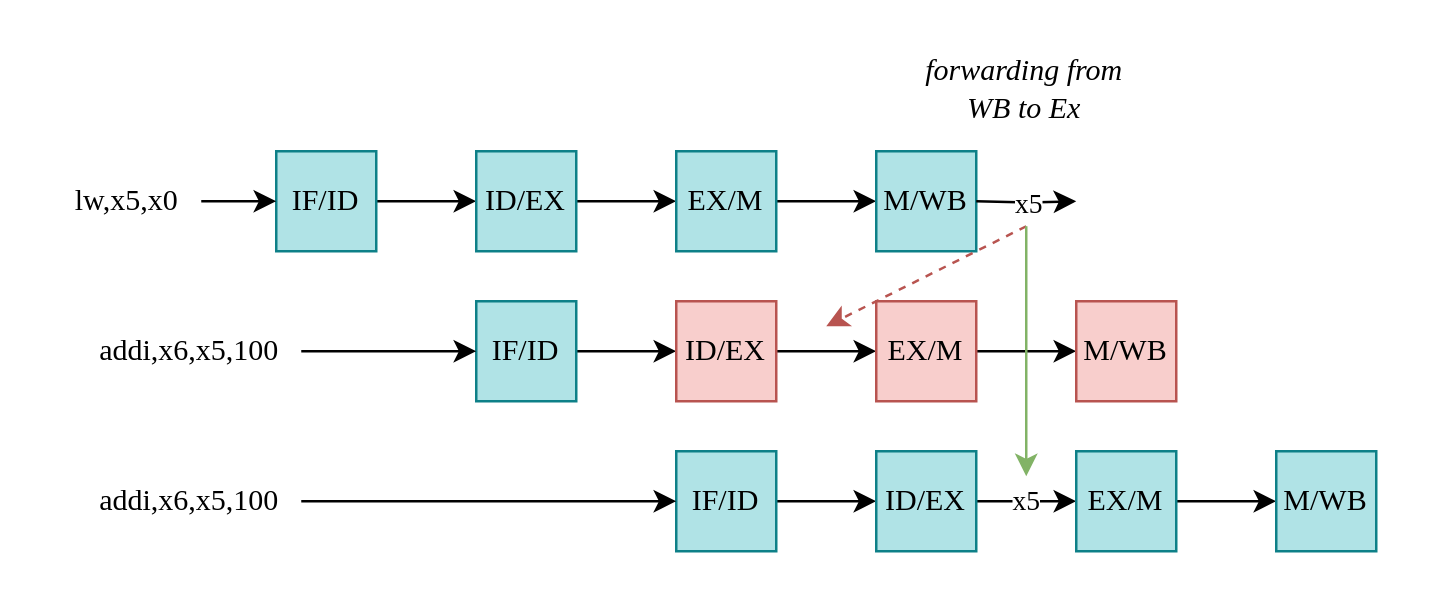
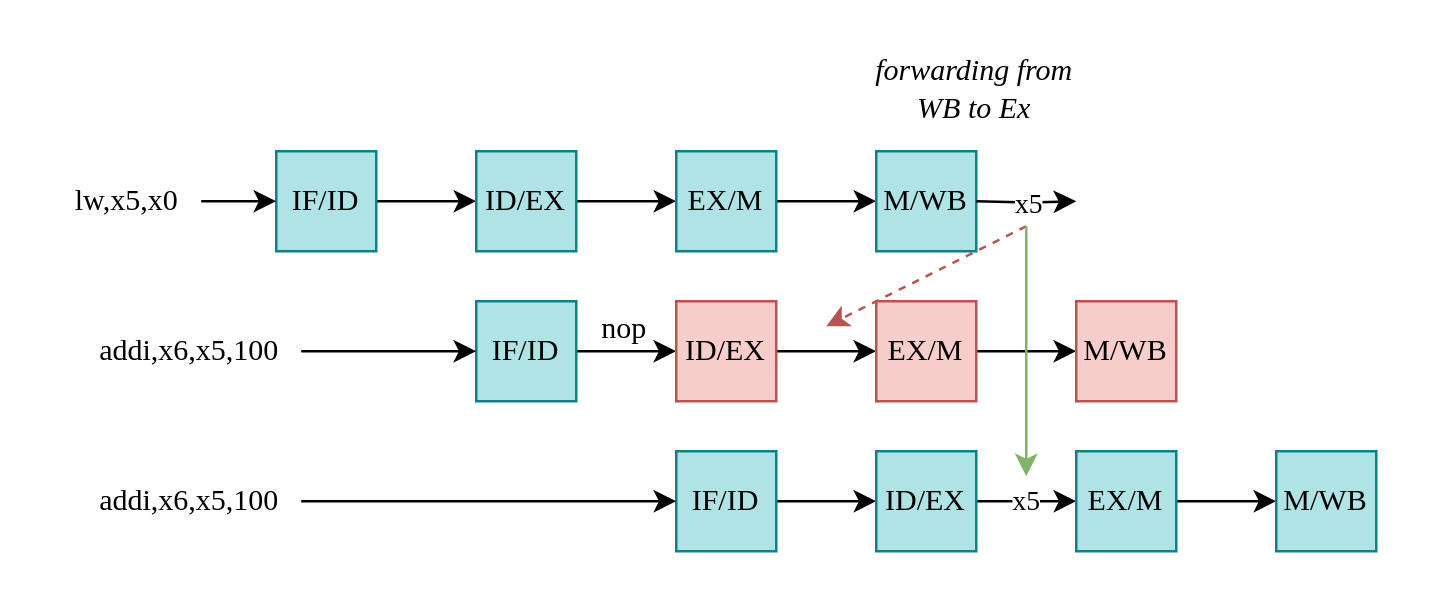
  <mxCell id="0" />
  <mxCell id="1" parent="0" />
  <mxCell id="2" value="" style="edgeStyle=orthogonalEdgeStyle;rounded=0;orthogonalLoop=1;jettySize=auto;html=1;fontFamily=Modern Computer;fontSource=https%3A%2F%2Ffonts.googleapis.com%2Fcss%3Ffamily%3DModern%2BComputer;" edge="1" parent="1" source="3" target="5"><mxGeometry relative="1" as="geometry" /></mxCell>
  <mxCell id="3" value="&lt;font face=&quot;Modern Computer&quot; data-font-src=&quot;https://fonts.googleapis.com/css?family=Modern+Computer&quot;&gt;IF/ID&lt;/font&gt;" style="whiteSpace=wrap;html=1;fillColor=#b0e3e6;strokeColor=#0e8088;" vertex="1" parent="1"><mxGeometry x="110" y="60" width="40" height="40" as="geometry" /></mxCell>
  <mxCell id="4" style="edgeStyle=orthogonalEdgeStyle;rounded=0;orthogonalLoop=1;jettySize=auto;html=1;entryX=0;entryY=0.5;entryDx=0;entryDy=0;fontFamily=Modern Computer;fontSource=https%3A%2F%2Ffonts.googleapis.com%2Fcss%3Ffamily%3DModern%2BComputer;" edge="1" parent="1" source="5" target="7"><mxGeometry relative="1" as="geometry" /></mxCell>
  <mxCell id="5" value="&lt;font face=&quot;Modern Computer&quot; data-font-src=&quot;https://fonts.googleapis.com/css?family=Modern+Computer&quot;&gt;ID/EX&lt;/font&gt;" style="whiteSpace=wrap;html=1;fillColor=#b0e3e6;strokeColor=#0e8088;" vertex="1" parent="1"><mxGeometry x="190" y="60" width="40" height="40" as="geometry" /></mxCell>
  <mxCell id="6" style="edgeStyle=orthogonalEdgeStyle;rounded=0;orthogonalLoop=1;jettySize=auto;html=1;entryX=0;entryY=0.5;entryDx=0;entryDy=0;fontFamily=Modern Computer;fontSource=https%3A%2F%2Ffonts.googleapis.com%2Fcss%3Ffamily%3DModern%2BComputer;" edge="1" parent="1" source="7" target="8"><mxGeometry relative="1" as="geometry" /></mxCell>
  <mxCell id="7" value="&lt;font face=&quot;Modern Computer&quot;&gt;EX/M&lt;/font&gt;" style="whiteSpace=wrap;html=1;fillColor=#b0e3e6;strokeColor=#0e8088;" vertex="1" parent="1"><mxGeometry x="270" y="60" width="40" height="40" as="geometry" /></mxCell>
  <mxCell id="8" value="&lt;font face=&quot;Modern Computer&quot;&gt;M/WB&lt;/font&gt;" style="whiteSpace=wrap;html=1;fillColor=#b0e3e6;strokeColor=#0e8088;" vertex="1" parent="1"><mxGeometry x="350" y="60" width="40" height="40" as="geometry" /></mxCell>
  <mxCell id="9" style="edgeStyle=orthogonalEdgeStyle;rounded=0;orthogonalLoop=1;jettySize=auto;html=1;entryX=0;entryY=0.5;entryDx=0;entryDy=0;fontFamily=Modern Computer;fontSource=https%3A%2F%2Ffonts.googleapis.com%2Fcss%3Ffamily%3DModern%2BComputer;" edge="1" parent="1" source="10" target="3"><mxGeometry relative="1" as="geometry" /></mxCell>
  <mxCell id="10" value="lw,x5,x0" style="text;html=1;align=center;verticalAlign=middle;resizable=0;points=[];autosize=1;fontFamily=Modern Computer;" vertex="1" parent="1"><mxGeometry x="20" y="70" width="60" height="20" as="geometry" /></mxCell>
  <mxCell id="11" style="edgeStyle=orthogonalEdgeStyle;rounded=0;orthogonalLoop=1;jettySize=auto;html=1;fontFamily=Modern Computer;fontSource=https%3A%2F%2Ffonts.googleapis.com%2Fcss%3Ffamily%3DModern%2BComputer;" edge="1" parent="1" source="12" target="14"><mxGeometry relative="1" as="geometry" /></mxCell>
  <mxCell id="12" value="&lt;font face=&quot;Modern Computer&quot; data-font-src=&quot;https://fonts.googleapis.com/css?family=Modern+Computer&quot;&gt;IF/ID&lt;/font&gt;" style="whiteSpace=wrap;html=1;fillColor=#b0e3e6;strokeColor=#0e8088;" vertex="1" parent="1"><mxGeometry x="190" y="120" width="40" height="40" as="geometry" /></mxCell>
  <mxCell id="13" style="edgeStyle=orthogonalEdgeStyle;rounded=0;orthogonalLoop=1;jettySize=auto;html=1;entryX=0;entryY=0.5;entryDx=0;entryDy=0;fontFamily=Modern Computer;fontSource=https%3A%2F%2Ffonts.googleapis.com%2Fcss%3Ffamily%3DModern%2BComputer;" edge="1" parent="1" source="14" target="16"><mxGeometry relative="1" as="geometry" /></mxCell>
  <mxCell id="14" value="&lt;font face=&quot;Modern Computer&quot; data-font-src=&quot;https://fonts.googleapis.com/css?family=Modern+Computer&quot;&gt;ID/EX&lt;/font&gt;" style="whiteSpace=wrap;html=1;fillColor=#f8cecc;strokeColor=#b85450;" vertex="1" parent="1"><mxGeometry x="270" y="120" width="40" height="40" as="geometry" /></mxCell>
  <mxCell id="15" style="edgeStyle=orthogonalEdgeStyle;rounded=0;orthogonalLoop=1;jettySize=auto;html=1;fontFamily=Modern Computer;fontSource=https%3A%2F%2Ffonts.googleapis.com%2Fcss%3Ffamily%3DModern%2BComputer;" edge="1" parent="1" source="16" target="17"><mxGeometry relative="1" as="geometry" /></mxCell>
  <mxCell id="16" value="&lt;font face=&quot;Modern Computer&quot;&gt;EX/M&lt;/font&gt;" style="whiteSpace=wrap;html=1;fillColor=#f8cecc;strokeColor=#b85450;" vertex="1" parent="1"><mxGeometry x="350" y="120" width="40" height="40" as="geometry" /></mxCell>
  <mxCell id="17" value="&lt;font face=&quot;Modern Computer&quot;&gt;M/WB&lt;/font&gt;" style="whiteSpace=wrap;html=1;fillColor=#f8cecc;strokeColor=#b85450;" vertex="1" parent="1"><mxGeometry x="430" y="120" width="40" height="40" as="geometry" /></mxCell>
  <mxCell id="18" style="edgeStyle=orthogonalEdgeStyle;rounded=0;orthogonalLoop=1;jettySize=auto;html=1;fontFamily=Modern Computer;fontSource=https%3A%2F%2Ffonts.googleapis.com%2Fcss%3Ffamily%3DModern%2BComputer;entryX=0;entryY=0.5;entryDx=0;entryDy=0;" edge="1" parent="1" source="19" target="12"><mxGeometry relative="1" as="geometry"><mxPoint x="160" y="140" as="targetPoint" /></mxGeometry></mxCell>
  <mxCell id="19" value="addi,x6,x5,100" style="text;html=1;align=center;verticalAlign=middle;resizable=0;points=[];autosize=1;fontFamily=Modern Computer;" vertex="1" parent="1"><mxGeometry x="30" y="130" width="90" height="20" as="geometry" /></mxCell>
  <mxCell id="20" value="x5" style="edgeStyle=orthogonalEdgeStyle;rounded=0;orthogonalLoop=1;jettySize=auto;html=1;fontFamily=Modern Computer;fontSource=https%3A%2F%2Ffonts.googleapis.com%2Fcss%3Ffamily%3DModern%2BComputer;" edge="1" parent="1"><mxGeometry relative="1" as="geometry"><mxPoint x="430" y="80" as="targetPoint" /><mxPoint x="390" y="80" as="sourcePoint" /></mxGeometry></mxCell>
  <mxCell id="21" value="" style="endArrow=classic;html=1;rounded=0;fontFamily=Modern Computer;fontSource=https%3A%2F%2Ffonts.googleapis.com%2Fcss%3Ffamily%3DModern%2BComputer;fillColor=#f8cecc;strokeColor=#b85450;dashed=1;" edge="1" parent="1"><mxGeometry width="50" height="50" relative="1" as="geometry"><mxPoint x="410" y="90" as="sourcePoint" /><mxPoint x="330" y="130" as="targetPoint" /></mxGeometry></mxCell>
  <mxCell id="22" style="edgeStyle=orthogonalEdgeStyle;rounded=0;orthogonalLoop=1;jettySize=auto;html=1;fontFamily=Modern Computer;fontSource=https%3A%2F%2Ffonts.googleapis.com%2Fcss%3Ffamily%3DModern%2BComputer;" edge="1" parent="1" source="23" target="25"><mxGeometry relative="1" as="geometry" /></mxCell>
  <mxCell id="23" value="&lt;font face=&quot;Modern Computer&quot; data-font-src=&quot;https://fonts.googleapis.com/css?family=Modern+Computer&quot;&gt;IF/ID&lt;/font&gt;" style="whiteSpace=wrap;html=1;fillColor=#b0e3e6;strokeColor=#0e8088;" vertex="1" parent="1"><mxGeometry x="270" y="180" width="40" height="40" as="geometry" /></mxCell>
  <mxCell id="24" value="x5" style="edgeStyle=orthogonalEdgeStyle;rounded=0;orthogonalLoop=1;jettySize=auto;html=1;fontFamily=Modern Computer;fontSource=https%3A%2F%2Ffonts.googleapis.com%2Fcss%3Ffamily%3DModern%2BComputer;" edge="1" parent="1" source="25" target="27"><mxGeometry relative="1" as="geometry" /></mxCell>
  <mxCell id="25" value="&lt;font face=&quot;Modern Computer&quot; data-font-src=&quot;https://fonts.googleapis.com/css?family=Modern+Computer&quot;&gt;ID/EX&lt;/font&gt;" style="whiteSpace=wrap;html=1;fillColor=#b0e3e6;strokeColor=#0e8088;" vertex="1" parent="1"><mxGeometry x="350" y="180" width="40" height="40" as="geometry" /></mxCell>
  <mxCell id="26" style="edgeStyle=orthogonalEdgeStyle;rounded=0;orthogonalLoop=1;jettySize=auto;html=1;fontFamily=Modern Computer;fontSource=https%3A%2F%2Ffonts.googleapis.com%2Fcss%3Ffamily%3DModern%2BComputer;" edge="1" parent="1" source="27" target="28"><mxGeometry relative="1" as="geometry" /></mxCell>
  <mxCell id="27" value="&lt;font face=&quot;Modern Computer&quot;&gt;EX/M&lt;/font&gt;" style="whiteSpace=wrap;html=1;fillColor=#b0e3e6;strokeColor=#0e8088;" vertex="1" parent="1"><mxGeometry x="430" y="180" width="40" height="40" as="geometry" /></mxCell>
  <mxCell id="28" value="&lt;font face=&quot;Modern Computer&quot;&gt;M/WB&lt;/font&gt;" style="whiteSpace=wrap;html=1;fillColor=#b0e3e6;strokeColor=#0e8088;" vertex="1" parent="1"><mxGeometry x="510" y="180" width="40" height="40" as="geometry" /></mxCell>
  <mxCell id="29" value="" style="endArrow=classic;html=1;rounded=0;fontFamily=Modern Computer;fontSource=https%3A%2F%2Ffonts.googleapis.com%2Fcss%3Ffamily%3DModern%2BComputer;fillColor=#d5e8d4;strokeColor=#82b366;" edge="1" parent="1"><mxGeometry width="50" height="50" relative="1" as="geometry"><mxPoint x="410" y="90" as="sourcePoint" /><mxPoint x="410" y="190" as="targetPoint" /></mxGeometry></mxCell>
+ <mxCell id="30" value="nop" style="text;html=1;align=center;verticalAlign=middle;resizable=0;points=[];autosize=1;strokeColor=none;fillColor=none;fontFamily=Modern Computer;" vertex="1" parent="1"><mxGeometry x="234" y="121" width="30" height="20" as="geometry" /></mxCell>
  <mxCell id="31" style="edgeStyle=orthogonalEdgeStyle;rounded=0;orthogonalLoop=1;jettySize=auto;html=1;entryX=0;entryY=0.5;entryDx=0;entryDy=0;fontFamily=Modern Computer;fontSource=https%3A%2F%2Ffonts.googleapis.com%2Fcss%3Ffamily%3DModern%2BComputer;" edge="1" parent="1" source="32" target="23"><mxGeometry relative="1" as="geometry" /></mxCell>
  <mxCell id="32" value="addi,x6,x5,100" style="text;html=1;align=center;verticalAlign=middle;resizable=0;points=[];autosize=1;fontFamily=Modern Computer;" vertex="1" parent="1"><mxGeometry x="30" y="190" width="90" height="20" as="geometry" /></mxCell>
- <mxCell id="33" value="&lt;i&gt;forwarding from &lt;br&gt;WB to Ex&lt;/i&gt;" style="text;html=1;align=center;verticalAlign=middle;resizable=0;points=[];autosize=1;strokeColor=none;fillColor=none;fontFamily=Modern Computer;" vertex="1" parent="1"><mxGeometry x="364" y="20" width="90" height="30" as="geometry" /></mxCell>
+ <mxCell id="33" value="&lt;i&gt;forwarding from &lt;br&gt;WB to Ex&lt;/i&gt;" style="text;html=1;align=center;verticalAlign=middle;resizable=0;points=[];autosize=1;strokeColor=none;fillColor=none;fontFamily=Modern Computer;" vertex="1" parent="1"><mxGeometry x="344" y="20" width="90" height="30" as="geometry" /></mxCell>
